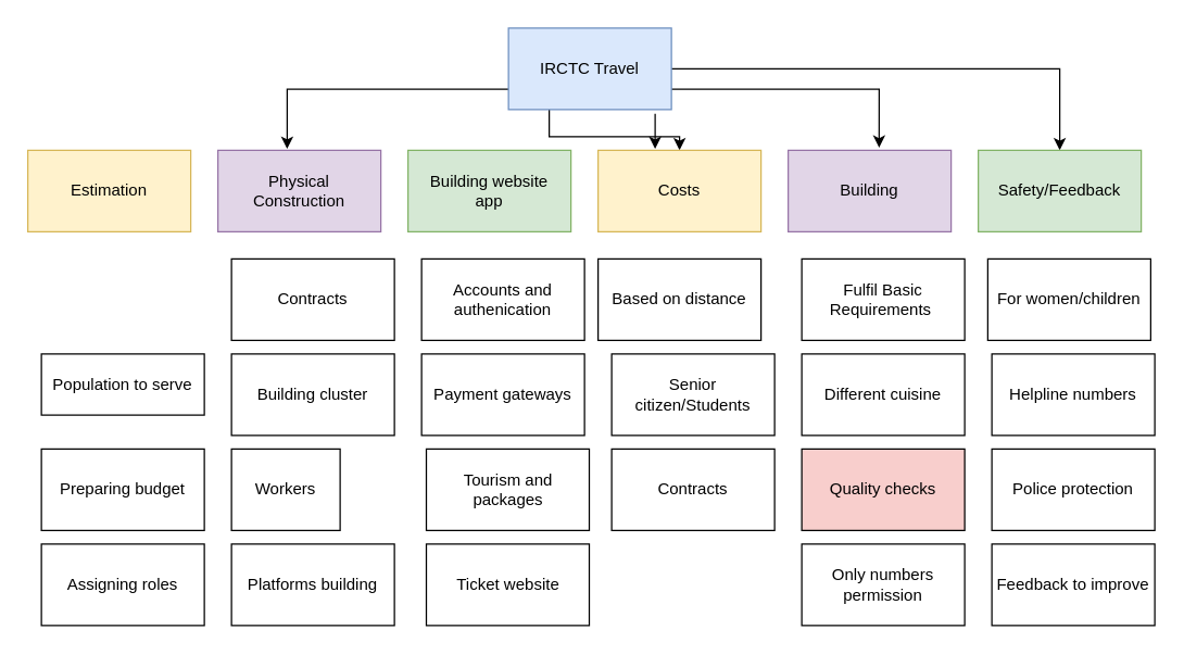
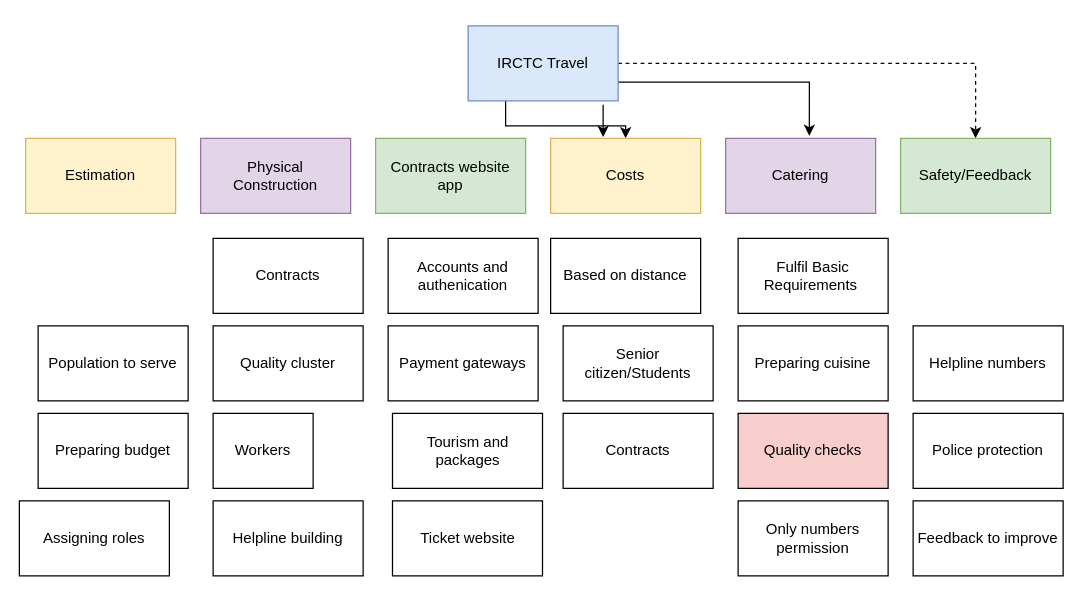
  <mxCell id="0" />
  <mxCell id="1" parent="0" />
- <mxCell id="2" style="edgeStyle=orthogonalEdgeStyle;rounded=0;orthogonalLoop=1;jettySize=auto;html=1;exitX=0;exitY=0.75;exitDx=0;exitDy=0;entryX=0.425;entryY=-0.017;entryDx=0;entryDy=0;entryPerimeter=0;" edge="1" parent="1" source="6" target="8"><mxGeometry relative="1" as="geometry" /></mxCell>
  <mxCell id="3" style="edgeStyle=orthogonalEdgeStyle;rounded=0;orthogonalLoop=1;jettySize=auto;html=1;exitX=0.25;exitY=1;exitDx=0;exitDy=0;" edge="1" parent="1" source="6" target="10"><mxGeometry relative="1" as="geometry" /></mxCell>
- <mxCell id="4" style="edgeStyle=orthogonalEdgeStyle;rounded=0;orthogonalLoop=1;jettySize=auto;html=1;exitX=1;exitY=0.5;exitDx=0;exitDy=0;entryX=0.5;entryY=0;entryDx=0;entryDy=0;" edge="1" parent="1" source="6" target="14"><mxGeometry relative="1" as="geometry" /></mxCell>
+ <mxCell id="4" style="edgeStyle=orthogonalEdgeStyle;rounded=0;orthogonalLoop=1;jettySize=auto;html=1;exitX=1;exitY=0.5;exitDx=0;exitDy=0;entryX=0.5;entryY=0;entryDx=0;entryDy=0;dashed=1;" edge="1" parent="1" source="6" target="14"><mxGeometry relative="1" as="geometry" /></mxCell>
  <mxCell id="5" style="edgeStyle=orthogonalEdgeStyle;rounded=0;orthogonalLoop=1;jettySize=auto;html=1;exitX=1;exitY=0.75;exitDx=0;exitDy=0;entryX=0.558;entryY=-0.033;entryDx=0;entryDy=0;entryPerimeter=0;" edge="1" parent="1" source="6" target="11"><mxGeometry relative="1" as="geometry" /></mxCell>
  <mxCell id="6" value="IRCTC Travel" style="rounded=0;whiteSpace=wrap;html=1;fillColor=#dae8fc;strokeColor=#6c8ebf;" vertex="1" parent="1"><mxGeometry x="374" y="20" width="120" height="60" as="geometry" /></mxCell>
  <mxCell id="7" value="Estimation" style="rounded=0;whiteSpace=wrap;html=1;fillColor=#fff2cc;strokeColor=#d6b656;" vertex="1" parent="1"><mxGeometry y="110" width="120" height="60" as="geometry" x="20" /></mxCell>
  <mxCell id="8" value="Physical&lt;br&gt;Construction" style="rounded=0;whiteSpace=wrap;html=1;fillColor=#e1d5e7;strokeColor=#9673a6;" vertex="1" parent="1"><mxGeometry x="160" y="110" width="120" height="60" as="geometry" /></mxCell>
- <mxCell id="9" value="Building website&lt;br&gt;app" style="rounded=0;whiteSpace=wrap;html=1;fillColor=#d5e8d4;strokeColor=#82b366;" vertex="1" parent="1"><mxGeometry x="300" y="110" width="120" height="60" as="geometry" /></mxCell>
+ <mxCell id="9" value="Contracts website&lt;br&gt;app" style="rounded=0;whiteSpace=wrap;html=1;fillColor=#d5e8d4;strokeColor=#82b366;" vertex="1" parent="1"><mxGeometry x="300" y="110" width="120" height="60" as="geometry" /></mxCell>
  <mxCell id="10" value="Costs" style="rounded=0;whiteSpace=wrap;html=1;fillColor=#fff2cc;strokeColor=#d6b656;" vertex="1" parent="1"><mxGeometry x="440" y="110" width="120" height="60" as="geometry" /></mxCell>
- <mxCell id="11" value="Building" style="rounded=0;whiteSpace=wrap;html=1;fillColor=#e1d5e7;strokeColor=#9673a6;" vertex="1" parent="1"><mxGeometry x="580" y="110" width="120" height="60" as="geometry" /></mxCell>
- <mxCell id="12" value="Population to serve" style="rounded=0;whiteSpace=wrap;html=1;" vertex="1" parent="1"><mxGeometry x="30" y="260" width="120" height="45" as="geometry" /></mxCell>
+ <mxCell id="11" value="Catering" style="rounded=0;whiteSpace=wrap;html=1;fillColor=#e1d5e7;strokeColor=#9673a6;" vertex="1" parent="1"><mxGeometry x="580" y="110" width="120" height="60" as="geometry" /></mxCell>
+ <mxCell id="12" value="Population to serve" style="rounded=0;whiteSpace=wrap;html=1;" vertex="1" parent="1"><mxGeometry x="30" y="260" width="120" height="60" as="geometry" /></mxCell>
  <mxCell id="13" value="" style="endArrow=classic;html=1;" edge="1" parent="1"><mxGeometry width="50" height="50" relative="1" as="geometry"><mxPoint x="482" y="83" as="sourcePoint" /><mxPoint x="482" y="109" as="targetPoint" /></mxGeometry></mxCell>
  <mxCell id="14" value="Safety/Feedback" style="rounded=0;whiteSpace=wrap;html=1;fillColor=#d5e8d4;strokeColor=#82b366;" vertex="1" parent="1"><mxGeometry x="720" y="110" width="120" height="60" as="geometry" /></mxCell>
  <mxCell id="15" value="Preparing budget" style="rounded=0;whiteSpace=wrap;html=1;" vertex="1" parent="1"><mxGeometry x="30" y="330" width="120" height="60" as="geometry" /></mxCell>
- <mxCell id="16" value="Assigning roles" style="rounded=0;whiteSpace=wrap;html=1;" vertex="1" parent="1"><mxGeometry x="30" y="400" width="120" height="60" as="geometry" /></mxCell>
+ <mxCell id="16" value="Assigning roles" style="rounded=0;whiteSpace=wrap;html=1;" vertex="1" parent="1"><mxGeometry x="15" y="400" width="120" height="60" as="geometry" /></mxCell>
  <mxCell id="17" value="Contracts" style="rounded=0;whiteSpace=wrap;html=1;" vertex="1" parent="1"><mxGeometry x="170" y="190" width="120" height="60" as="geometry" /></mxCell>
- <mxCell id="18" value="Building cluster" style="rounded=0;whiteSpace=wrap;html=1;" vertex="1" parent="1"><mxGeometry x="170" y="260" width="120" height="60" as="geometry" /></mxCell>
+ <mxCell id="18" value="Quality cluster" style="rounded=0;whiteSpace=wrap;html=1;" vertex="1" parent="1"><mxGeometry x="170" y="260" width="120" height="60" as="geometry" /></mxCell>
  <mxCell id="19" value="Workers" style="rounded=0;whiteSpace=wrap;html=1;" vertex="1" parent="1"><mxGeometry x="170" y="330" width="80" height="60" as="geometry" /></mxCell>
- <mxCell id="20" value="Platforms building" style="rounded=0;whiteSpace=wrap;html=1;" vertex="1" parent="1"><mxGeometry x="170" y="400" width="120" height="60" as="geometry" /></mxCell>
+ <mxCell id="20" value="Helpline building" style="rounded=0;whiteSpace=wrap;html=1;" vertex="1" parent="1"><mxGeometry x="170" y="400" width="120" height="60" as="geometry" /></mxCell>
  <mxCell id="21" value="Accounts and authenication&lt;span style=&quot;color: rgba(0 , 0 , 0 , 0) ; font-family: monospace ; font-size: 0px&quot;&gt;%3CmxGraphModel%3E%3Croot%3E%3CmxCell%20id%3D%220%22%2F%3E%3CmxCell%20id%3D%221%22%20parent%3D%220%22%2F%3E%3CmxCell%20id%3D%222%22%20value%3D%22Contracts%22%20style%3D%22rounded%3D0%3BwhiteSpace%3Dwrap%3Bhtml%3D1%3B%22%20vertex%3D%221%22%20parent%3D%221%22%3E%3CmxGeometry%20x%3D%22160%22%20y%3D%22190%22%20width%3D%22120%22%20height%3D%2260%22%20as%3D%22geometry%22%2F%3E%3C%2FmxCell%3E%3C%2Froot%3E%3C%2FmxGraphModel%3E&lt;/span&gt;&lt;span style=&quot;color: rgba(0 , 0 , 0 , 0) ; font-family: monospace ; font-size: 0px&quot;&gt;%3CmxGraphModel%3E%3Croot%3E%3CmxCell%20id%3D%220%22%2F%3E%3CmxCell%20id%3D%221%22%20parent%3D%220%22%2F%3E%3CmxCell%20id%3D%222%22%20value%3D%22Contracts%22%20style%3D%22rounded%3D0%3BwhiteSpace%3Dwrap%3Bhtml%3D1%3B%22%20vertex%3D%221%22%20parent%3D%221%22%3E%3CmxGeometry%20x%3D%22160%22%20y%3D%22190%22%20width%3D%22120%22%20height%3D%2260%22%20as%3D%22geometry%22%2F%3E%3C%2FmxCell%3E%3C%2Froot%3E%3C%2FmxGraphModel%3E&lt;/span&gt;" style="rounded=0;whiteSpace=wrap;html=1;" vertex="1" parent="1"><mxGeometry x="310" y="190" width="120" height="60" as="geometry" /></mxCell>
  <mxCell id="22" value="Payment gateways&lt;span style=&quot;color: rgba(0 , 0 , 0 , 0) ; font-family: monospace ; font-size: 0px&quot;&gt;%3CmxGraphModel%3E%3Croot%3E%3CmxCell%20id%3D%220%22%2F%3E%3CmxCell%20id%3D%221%22%20parent%3D%220%22%2F%3E%3CmxCell%20id%3D%222%22%20value%3D%22Contracts%22%20style%3D%22rounded%3D0%3BwhiteSpace%3Dwrap%3Bhtml%3D1%3B%22%20vertex%3D%221%22%20parent%3D%221%22%3E%3CmxGeometry%20x%3D%22160%22%20y%3D%22190%22%20width%3D%22120%22%20height%3D%2260%22%20as%3D%22geometry%22%2F%3E%3C%2FmxCell%3E%3C%2Froot%3E%3C%2FmxGraphModel%3E&lt;/span&gt;" style="rounded=0;whiteSpace=wrap;html=1;" vertex="1" parent="1"><mxGeometry x="310" y="260" width="120" height="60" as="geometry" /></mxCell>
  <mxCell id="23" value="Tourism and packages" style="rounded=0;whiteSpace=wrap;html=1;" vertex="1" parent="1"><mxGeometry x="313.5" y="330" width="120" height="60" as="geometry" /></mxCell>
  <mxCell id="24" value="Ticket website" style="rounded=0;whiteSpace=wrap;html=1;" vertex="1" parent="1"><mxGeometry x="313.5" y="400" width="120" height="60" as="geometry" /></mxCell>
  <mxCell id="25" value="Based on distance" style="rounded=0;whiteSpace=wrap;html=1;" vertex="1" parent="1"><mxGeometry x="440" y="190" width="120" height="60" as="geometry" /></mxCell>
  <mxCell id="26" value="Senior citizen/Students" style="rounded=0;whiteSpace=wrap;html=1;" vertex="1" parent="1"><mxGeometry x="450" y="260" width="120" height="60" as="geometry" /></mxCell>
  <mxCell id="27" value="Contracts" style="rounded=0;whiteSpace=wrap;html=1;" vertex="1" parent="1"><mxGeometry x="450" y="330" width="120" height="60" as="geometry" /></mxCell>
  <mxCell id="28" value="Fulfil Basic Requirements&amp;nbsp;" style="rounded=0;whiteSpace=wrap;html=1;" vertex="1" parent="1"><mxGeometry x="590" y="190" width="120" height="60" as="geometry" /></mxCell>
- <mxCell id="29" value="Different&amp;nbsp;cuisine" style="rounded=0;whiteSpace=wrap;html=1;" vertex="1" parent="1"><mxGeometry x="590" y="260" width="120" height="60" as="geometry" /></mxCell>
+ <mxCell id="29" value="Preparing&amp;nbsp;cuisine" style="rounded=0;whiteSpace=wrap;html=1;" vertex="1" parent="1"><mxGeometry x="590" y="260" width="120" height="60" as="geometry" /></mxCell>
  <mxCell id="30" value="Quality checks" style="rounded=0;whiteSpace=wrap;html=1;fillColor=#f8cecc;" vertex="1" parent="1"><mxGeometry x="590" y="330" width="120" height="60" as="geometry" /></mxCell>
  <mxCell id="31" value="Only numbers permission" style="rounded=0;whiteSpace=wrap;html=1;" vertex="1" parent="1"><mxGeometry x="590" y="400" width="120" height="60" as="geometry" /></mxCell>
- <mxCell id="32" value="For women/children" style="rounded=0;whiteSpace=wrap;html=1;" vertex="1" parent="1"><mxGeometry x="727" y="190" width="120" height="60" as="geometry" /></mxCell>
  <mxCell id="33" value="Helpline numbers" style="rounded=0;whiteSpace=wrap;html=1;" vertex="1" parent="1"><mxGeometry x="730" y="260" width="120" height="60" as="geometry" /></mxCell>
  <mxCell id="34" value="Police protection" style="rounded=0;whiteSpace=wrap;html=1;" vertex="1" parent="1"><mxGeometry x="730" y="330" width="120" height="60" as="geometry" /></mxCell>
  <mxCell id="35" value="Feedback to improve" style="rounded=0;whiteSpace=wrap;html=1;" vertex="1" parent="1"><mxGeometry x="730" y="400" width="120" height="60" as="geometry" /></mxCell>
